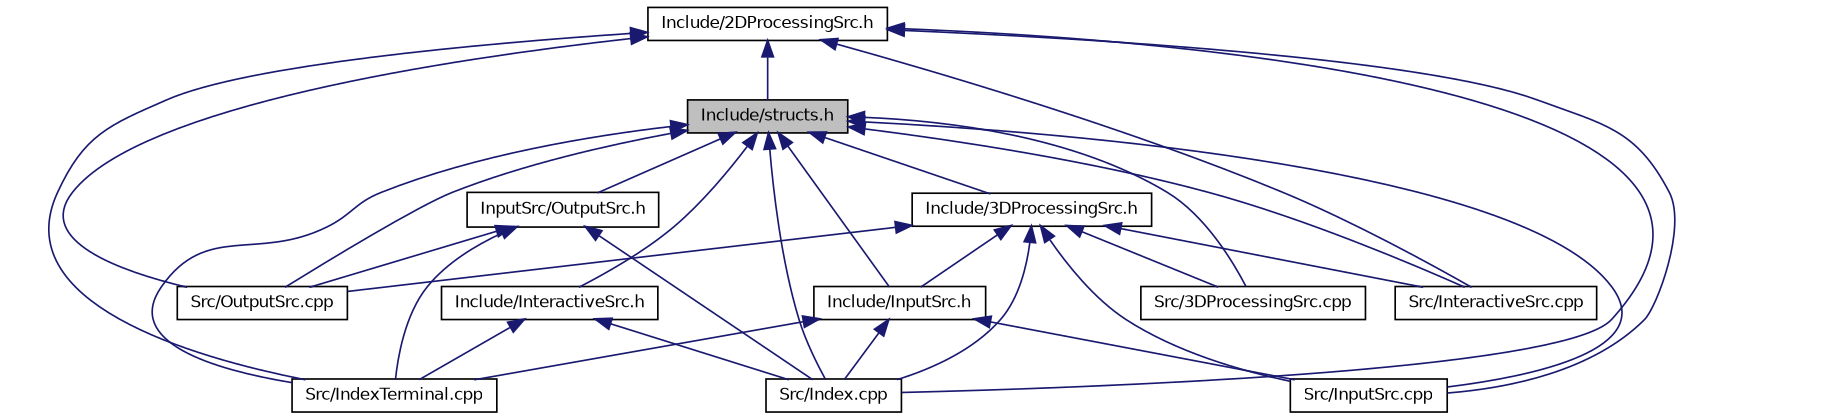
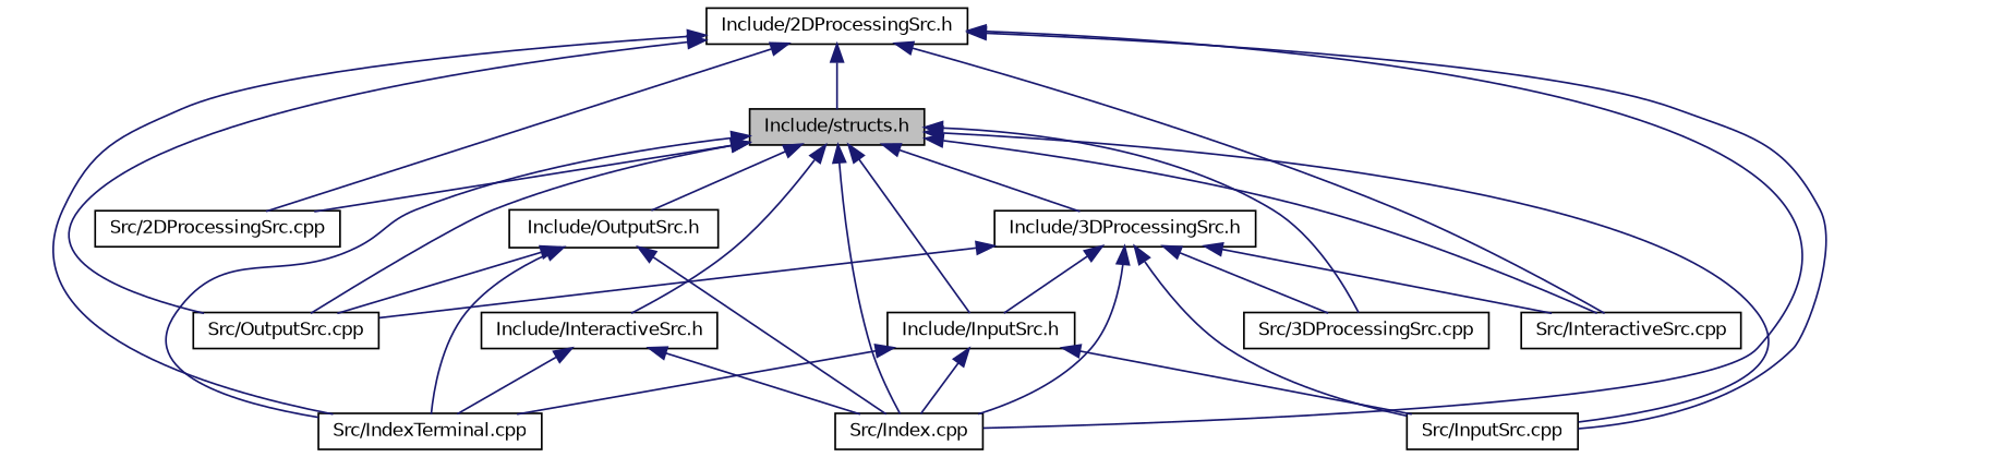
  digraph {
    node [color=black fillcolor=white fontname=Helvetica fontsize=10 shape=record style=filled]
    edge [color=midnightblue dir=back fontname=Helvetica fontsize=10 labelfontname=Helvetica labelfontsize=10 style=solid]
    n1 [fillcolor=grey75 fontcolor=black height=0.2 label="Include/structs.h" width=0.4]
+   n2 [height=0.2 label="Src/2DProcessingSrc.cpp" width=0.4]
    n3 [height=0.2 label="Src/Index.cpp" width=0.4]
    n4 [height=0.2 label="Src/IndexTerminal.cpp" width=0.4]
    n5 [height=0.2 label="Src/InputSrc.cpp" width=0.4]
    n6 [height=0.2 label="Src/InteractiveSrc.cpp" width=0.4]
    n7 [height=0.2 label="Src/OutputSrc.cpp" width=0.4]
    n8 [height=0.2 label="Include/3DProcessingSrc.h" width=0.4]
    n9 [height=0.2 label="Src/3DProcessingSrc.cpp" width=0.4]
    n10 [height=0.2 label="Include/InputSrc.h" width=0.4]
-   n11 [height=0.2 label="InputSrc/OutputSrc.h" width=0.4]
+   n11 [height=0.2 label="Include/OutputSrc.h" width=0.4]
    n12 [height=0.2 label="Include/InteractiveSrc.h" width=0.4]
    n13 [height=0.2 label="Include/2DProcessingSrc.h" width=0.4]
+   n1 -> n2
    n1 -> n3
    n1 -> n4
    n1 -> n5
    n1 -> n6
    n1 -> n7
    n1 -> n8
    n1 -> n9
    n1 -> n10
    n1 -> n11
    n1 -> n12
    n8 -> n3
    n8 -> n5
    n8 -> n6
    n8 -> n7
    n8 -> n9
    n8 -> n10
    n10 -> n3
    n10 -> n4
    n10 -> n5
    n11 -> n3
    n11 -> n4
    n11 -> n7
    n12 -> n3
    n12 -> n4
    n13 -> n1
+   n13 -> n2
    n13 -> n3
    n13 -> n4
    n13 -> n5
    n13 -> n6
    n13 -> n7
  }
